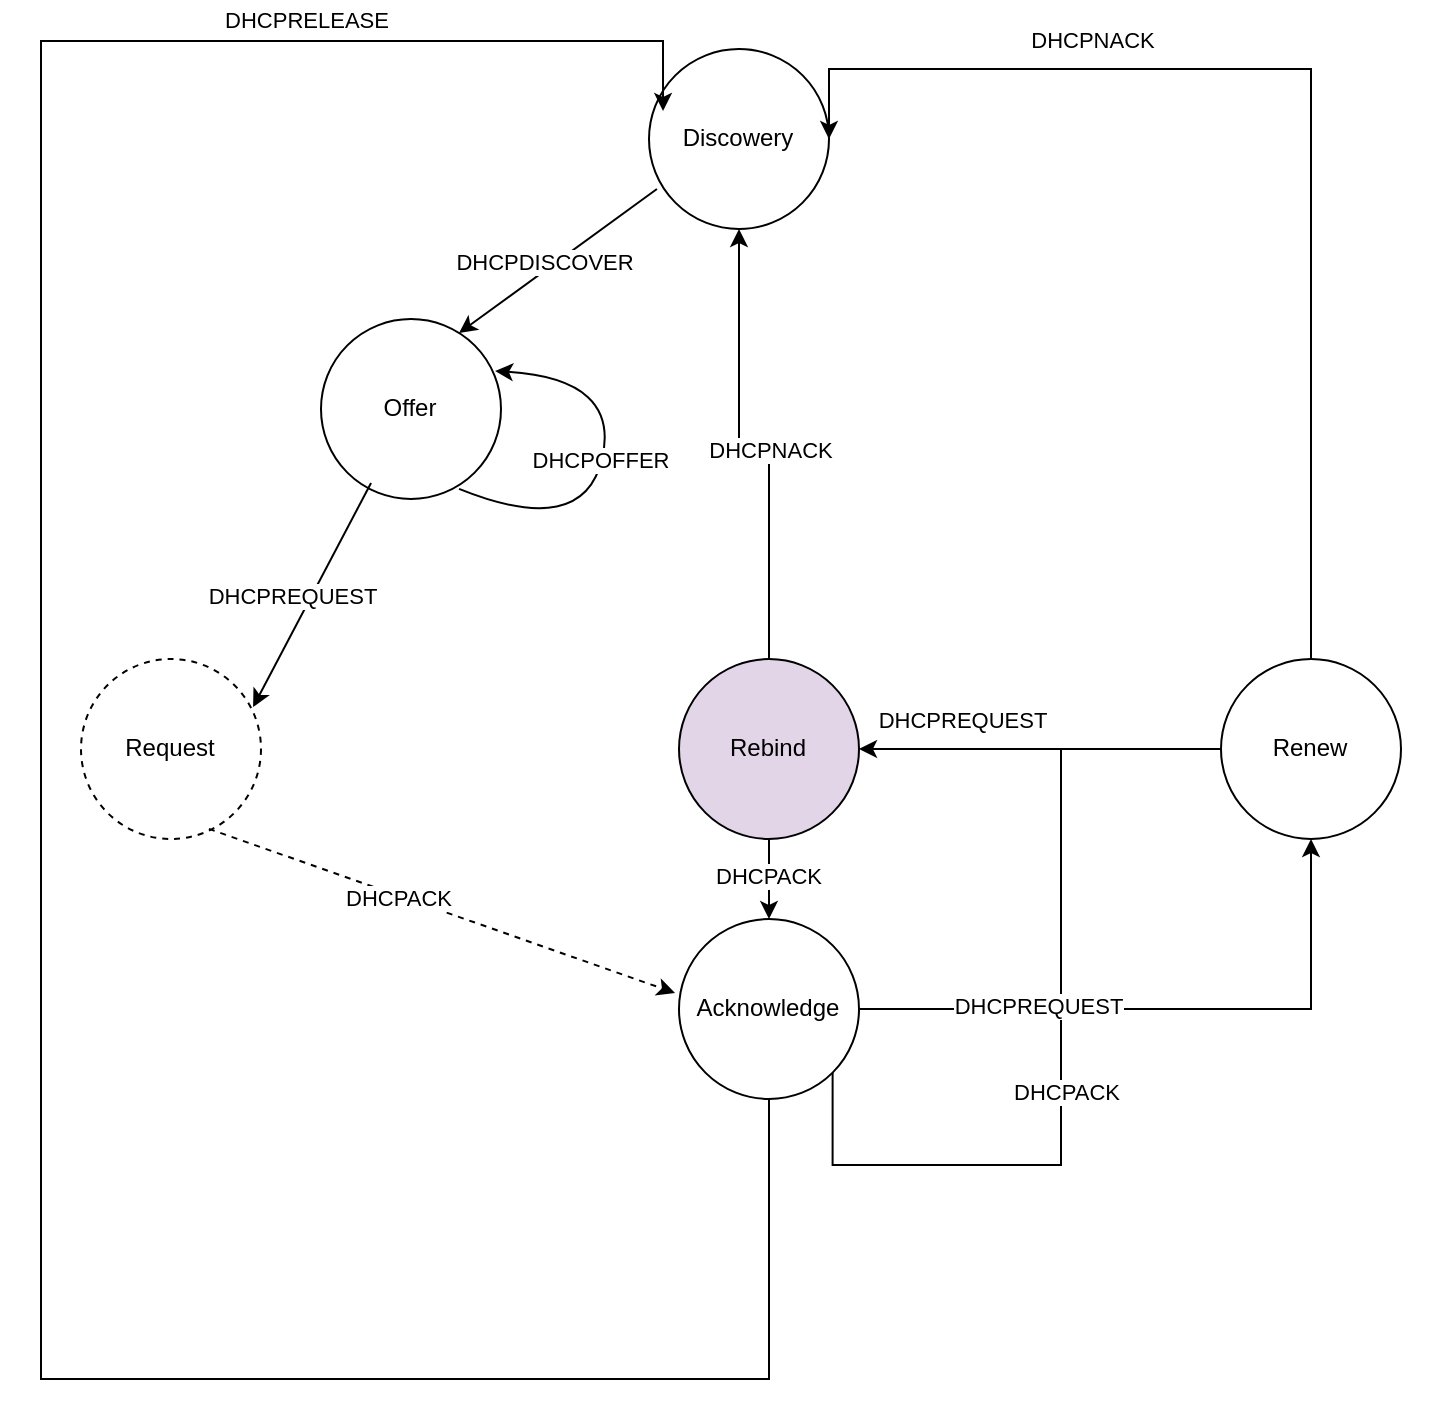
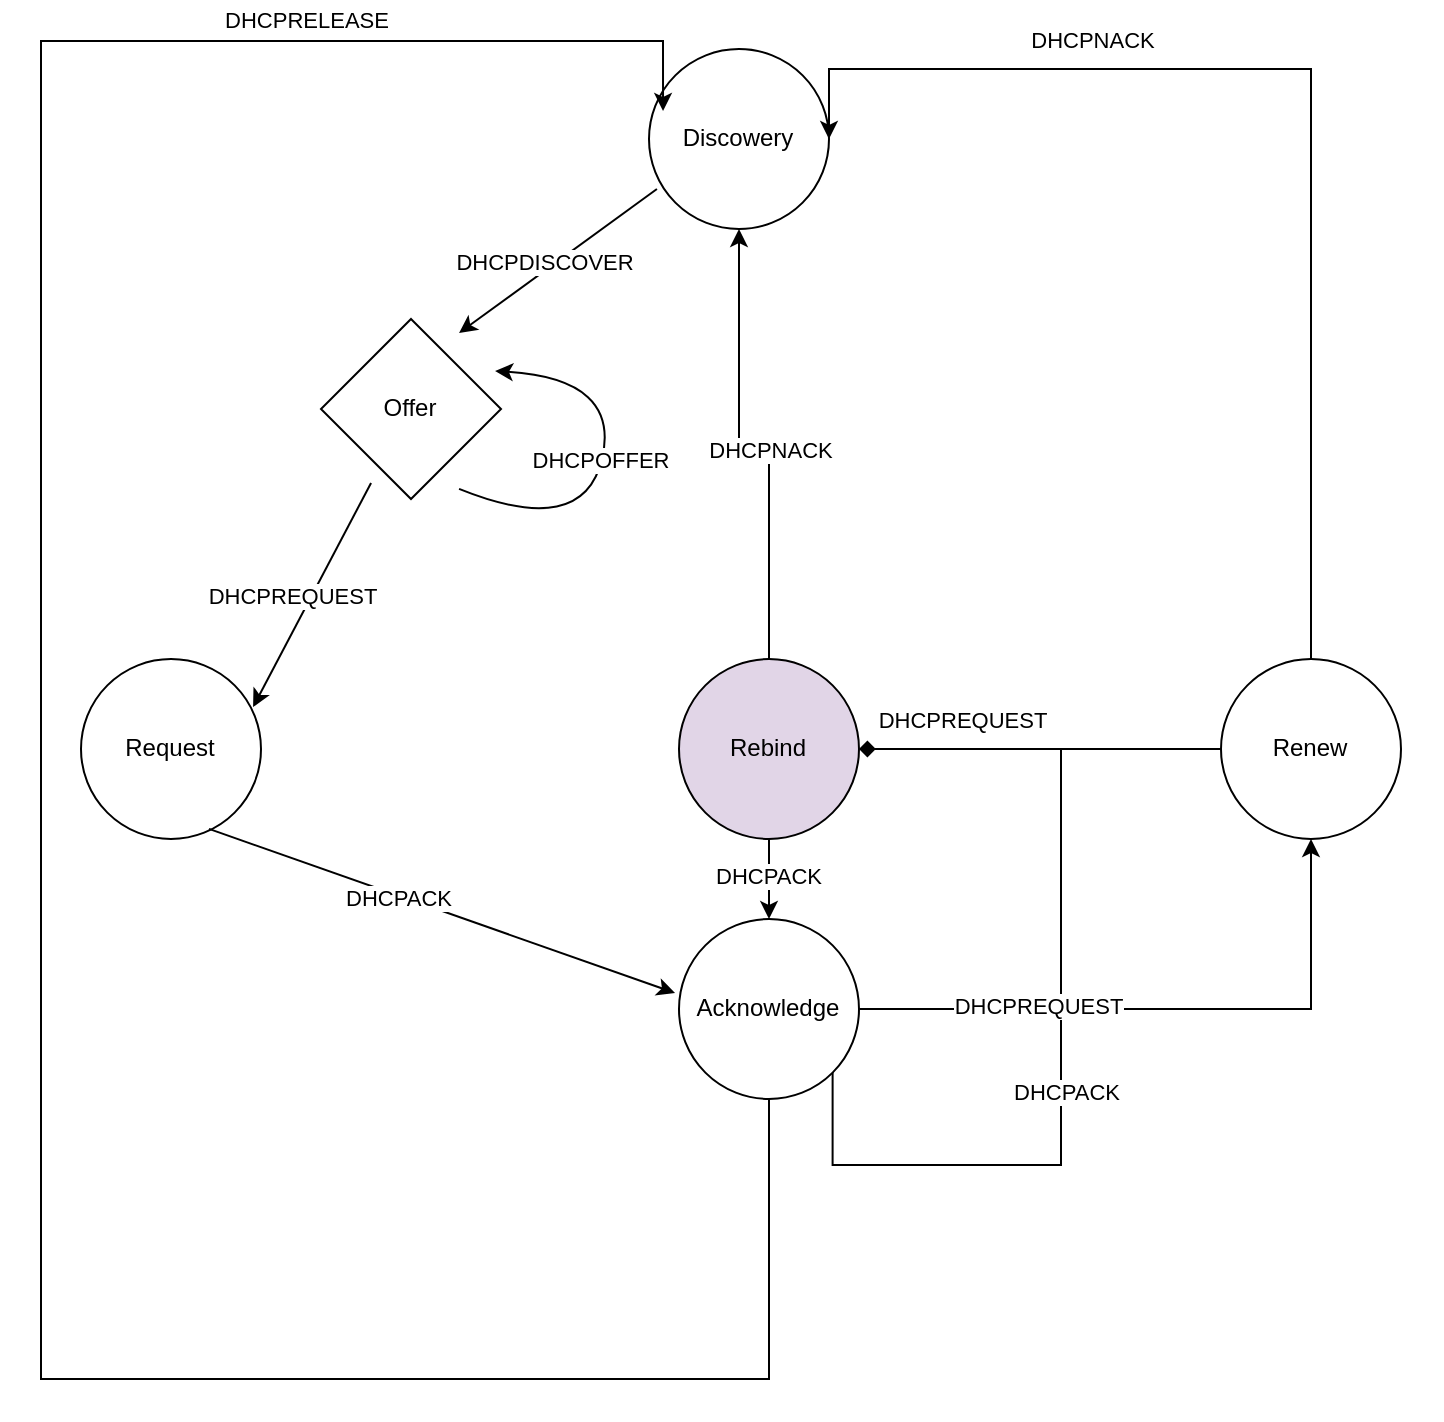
  <mxCell id="0" />
  <mxCell id="1" parent="0" />
  <mxCell id="2" value="Discowery" style="ellipse;whiteSpace=wrap;html=1;aspect=fixed;" parent="1" vertex="1"><mxGeometry x="324" y="24" width="90" height="90" as="geometry" /></mxCell>
  <mxCell id="3" style="edgeStyle=orthogonalEdgeStyle;rounded=0;orthogonalLoop=1;jettySize=auto;html=1;entryX=1;entryY=0.5;entryDx=0;entryDy=0;" parent="1" source="9" target="2" edge="1"><mxGeometry relative="1" as="geometry"><mxPoint x="655" y="29" as="targetPoint" /><Array as="points"><mxPoint x="655" y="34" /></Array></mxGeometry></mxCell>
  <mxCell id="4" value="DHCPNACK" style="edgeLabel;html=1;align=center;verticalAlign=middle;resizable=0;points=[];" parent="3" vertex="1" connectable="0"><mxGeometry x="0.418" y="2" relative="1" as="geometry"><mxPoint y="-17" as="offset" /></mxGeometry></mxCell>
  <mxCell id="5" style="edgeStyle=orthogonalEdgeStyle;rounded=0;orthogonalLoop=1;jettySize=auto;html=1;entryX=1;entryY=0;entryDx=0;entryDy=0;" parent="1" source="9" target="21" edge="1"><mxGeometry relative="1" as="geometry"><Array as="points"><mxPoint x="530" y="374" /><mxPoint x="530" y="582" /></Array></mxGeometry></mxCell>
  <mxCell id="6" value="DHCPACK" style="edgeLabel;html=1;align=center;verticalAlign=middle;resizable=0;points=[];" parent="5" vertex="1" connectable="0"><mxGeometry x="0.024" y="2" relative="1" as="geometry"><mxPoint y="-11" as="offset" /></mxGeometry></mxCell>
- <mxCell id="7" style="edgeStyle=orthogonalEdgeStyle;rounded=0;orthogonalLoop=1;jettySize=auto;html=1;" parent="1" source="9" target="16" edge="1"><mxGeometry relative="1" as="geometry" /></mxCell>
+ <mxCell id="7" style="edgeStyle=orthogonalEdgeStyle;rounded=0;orthogonalLoop=1;jettySize=auto;html=1;endArrow=diamond;" parent="1" source="9" target="16" edge="1"><mxGeometry relative="1" as="geometry" /></mxCell>
  <mxCell id="8" value="DHCPREQUEST" style="edgeLabel;html=1;align=center;verticalAlign=middle;resizable=0;points=[];" parent="7" vertex="1" connectable="0"><mxGeometry x="0.505" y="2" relative="1" as="geometry"><mxPoint x="6" y="-17" as="offset" /></mxGeometry></mxCell>
  <mxCell id="9" value="Renew" style="ellipse;whiteSpace=wrap;html=1;aspect=fixed;" parent="1" vertex="1"><mxGeometry x="610" y="329" width="90" height="90" as="geometry" /></mxCell>
- <mxCell id="10" value="Request" style="ellipse;whiteSpace=wrap;html=1;aspect=fixed;dashed=1;" parent="1" vertex="1"><mxGeometry x="40" y="329" width="90" height="90" as="geometry" /></mxCell>
- <mxCell id="11" value="Offer" style="ellipse;whiteSpace=wrap;html=1;aspect=fixed;" parent="1" vertex="1"><mxGeometry x="160" y="159" width="90" height="90" as="geometry" /></mxCell>
+ <mxCell id="10" value="Request" style="ellipse;whiteSpace=wrap;html=1;aspect=fixed;" parent="1" vertex="1"><mxGeometry x="40" y="329" width="90" height="90" as="geometry" /></mxCell>
+ <mxCell id="11" value="Offer" style="rhombus;whiteSpace=wrap;html=1;aspect=fixed;" parent="1" vertex="1"><mxGeometry x="160" y="159" width="90" height="90" as="geometry" /></mxCell>
  <mxCell id="12" style="edgeStyle=orthogonalEdgeStyle;rounded=0;orthogonalLoop=1;jettySize=auto;html=1;entryX=0.5;entryY=0;entryDx=0;entryDy=0;" parent="1" source="16" target="21" edge="1"><mxGeometry relative="1" as="geometry" /></mxCell>
  <mxCell id="13" value="DHCPACK" style="edgeLabel;html=1;align=center;verticalAlign=middle;resizable=0;points=[];" parent="12" vertex="1" connectable="0"><mxGeometry x="-0.085" y="-1" relative="1" as="geometry"><mxPoint as="offset" /></mxGeometry></mxCell>
  <mxCell id="14" style="edgeStyle=orthogonalEdgeStyle;rounded=0;orthogonalLoop=1;jettySize=auto;html=1;entryX=0.5;entryY=1;entryDx=0;entryDy=0;" parent="1" source="16" target="2" edge="1"><mxGeometry relative="1" as="geometry" /></mxCell>
  <mxCell id="15" value="DHCPNACK" style="edgeLabel;html=1;align=center;verticalAlign=middle;resizable=0;points=[];" parent="14" vertex="1" connectable="0"><mxGeometry x="-0.088" relative="1" as="geometry"><mxPoint as="offset" /></mxGeometry></mxCell>
  <mxCell id="16" value="Rebind" style="ellipse;whiteSpace=wrap;html=1;aspect=fixed;fillColor=#e1d5e7;" parent="1" vertex="1"><mxGeometry x="339" y="329" width="90" height="90" as="geometry" /></mxCell>
  <mxCell id="17" style="edgeStyle=orthogonalEdgeStyle;rounded=0;orthogonalLoop=1;jettySize=auto;html=1;entryX=0.5;entryY=1;entryDx=0;entryDy=0;" parent="1" source="21" target="9" edge="1"><mxGeometry relative="1" as="geometry"><mxPoint x="660" y="614" as="targetPoint" /></mxGeometry></mxCell>
  <mxCell id="18" value="DHCPREQUEST" style="edgeLabel;html=1;align=center;verticalAlign=middle;resizable=0;points=[];" parent="17" vertex="1" connectable="0"><mxGeometry x="-0.427" y="2" relative="1" as="geometry"><mxPoint as="offset" /></mxGeometry></mxCell>
  <mxCell id="19" style="edgeStyle=orthogonalEdgeStyle;rounded=0;orthogonalLoop=1;jettySize=auto;html=1;entryX=0.078;entryY=0.344;entryDx=0;entryDy=0;entryPerimeter=0;" parent="1" source="21" target="2" edge="1"><mxGeometry relative="1" as="geometry"><mxPoint x="-20" y="880" as="targetPoint" /><Array as="points"><mxPoint x="384" y="689" /><mxPoint x="20" y="689" /><mxPoint x="20" y="20" /></Array></mxGeometry></mxCell>
  <mxCell id="20" value="DHCPRELEASE" style="edgeLabel;html=1;align=center;verticalAlign=middle;resizable=0;points=[];" parent="19" vertex="1" connectable="0"><mxGeometry x="0.719" y="2" relative="1" as="geometry"><mxPoint x="-1" y="-9" as="offset" /></mxGeometry></mxCell>
  <mxCell id="21" value="Acknowledge" style="ellipse;whiteSpace=wrap;html=1;aspect=fixed;" parent="1" vertex="1"><mxGeometry x="339" y="459" width="90" height="90" as="geometry" /></mxCell>
  <mxCell id="22" value="" style="endArrow=classic;html=1;rounded=0;entryX=0.767;entryY=0.078;entryDx=0;entryDy=0;entryPerimeter=0;exitX=0.044;exitY=0.778;exitDx=0;exitDy=0;exitPerimeter=0;" parent="1" source="2" target="11" edge="1"><mxGeometry width="50" height="50" relative="1" as="geometry"><mxPoint x="360" y="399" as="sourcePoint" /><mxPoint x="410" y="349" as="targetPoint" /></mxGeometry></mxCell>
  <mxCell id="23" value="DHCPDISCOVER" style="edgeLabel;html=1;align=center;verticalAlign=middle;resizable=0;points=[];" parent="22" vertex="1" connectable="0"><mxGeometry x="0.096" y="-4" relative="1" as="geometry"><mxPoint as="offset" /></mxGeometry></mxCell>
  <mxCell id="24" value="" style="endArrow=classic;html=1;rounded=0;entryX=0.956;entryY=0.267;entryDx=0;entryDy=0;entryPerimeter=0;exitX=0.278;exitY=0.911;exitDx=0;exitDy=0;exitPerimeter=0;" parent="1" source="11" target="10" edge="1"><mxGeometry width="50" height="50" relative="1" as="geometry"><mxPoint x="214" y="399" as="sourcePoint" /><mxPoint x="100" y="506" as="targetPoint" /></mxGeometry></mxCell>
  <mxCell id="25" value="DHCPREQUEST" style="edgeLabel;html=1;align=center;verticalAlign=middle;resizable=0;points=[];" parent="24" vertex="1" connectable="0"><mxGeometry x="0.096" y="-4" relative="1" as="geometry"><mxPoint x="-4" y="-3" as="offset" /></mxGeometry></mxCell>
  <mxCell id="26" value="" style="curved=1;endArrow=classic;html=1;rounded=0;entryX=0.967;entryY=0.289;entryDx=0;entryDy=0;entryPerimeter=0;exitX=0.767;exitY=0.944;exitDx=0;exitDy=0;exitPerimeter=0;" parent="1" source="11" target="11" edge="1"><mxGeometry width="50" height="50" relative="1" as="geometry"><mxPoint x="250.995" y="255.015" as="sourcePoint" /><mxPoint x="256.37" y="203.03" as="targetPoint" /><Array as="points"><mxPoint x="291" y="269" /><mxPoint x="310" y="189" /></Array></mxGeometry></mxCell>
  <mxCell id="27" value="DHCPOFFER" style="edgeLabel;html=1;align=center;verticalAlign=middle;resizable=0;points=[];" parent="26" vertex="1" connectable="0"><mxGeometry x="-0.016" y="-2" relative="1" as="geometry"><mxPoint x="-2" y="-4" as="offset" /></mxGeometry></mxCell>
- <mxCell id="28" value="" style="endArrow=classic;html=1;rounded=0;entryX=-0.022;entryY=0.411;entryDx=0;entryDy=0;entryPerimeter=0;exitX=0.711;exitY=0.944;exitDx=0;exitDy=0;exitPerimeter=0;dashed=1;" parent="1" source="10" target="21" edge="1"><mxGeometry width="50" height="50" relative="1" as="geometry"><mxPoint x="50" y="509" as="sourcePoint" /><mxPoint x="100" y="459" as="targetPoint" /></mxGeometry></mxCell>
+ <mxCell id="28" value="" style="endArrow=classic;html=1;rounded=0;entryX=-0.022;entryY=0.411;entryDx=0;entryDy=0;entryPerimeter=0;exitX=0.711;exitY=0.944;exitDx=0;exitDy=0;exitPerimeter=0;" parent="1" source="10" target="21" edge="1"><mxGeometry width="50" height="50" relative="1" as="geometry"><mxPoint x="50" y="509" as="sourcePoint" /><mxPoint x="100" y="459" as="targetPoint" /></mxGeometry></mxCell>
  <mxCell id="29" value="DHCPACK" style="edgeLabel;html=1;align=center;verticalAlign=middle;resizable=0;points=[];" parent="28" vertex="1" connectable="0"><mxGeometry x="-0.186" y="-1" relative="1" as="geometry"><mxPoint as="offset" /></mxGeometry></mxCell>
